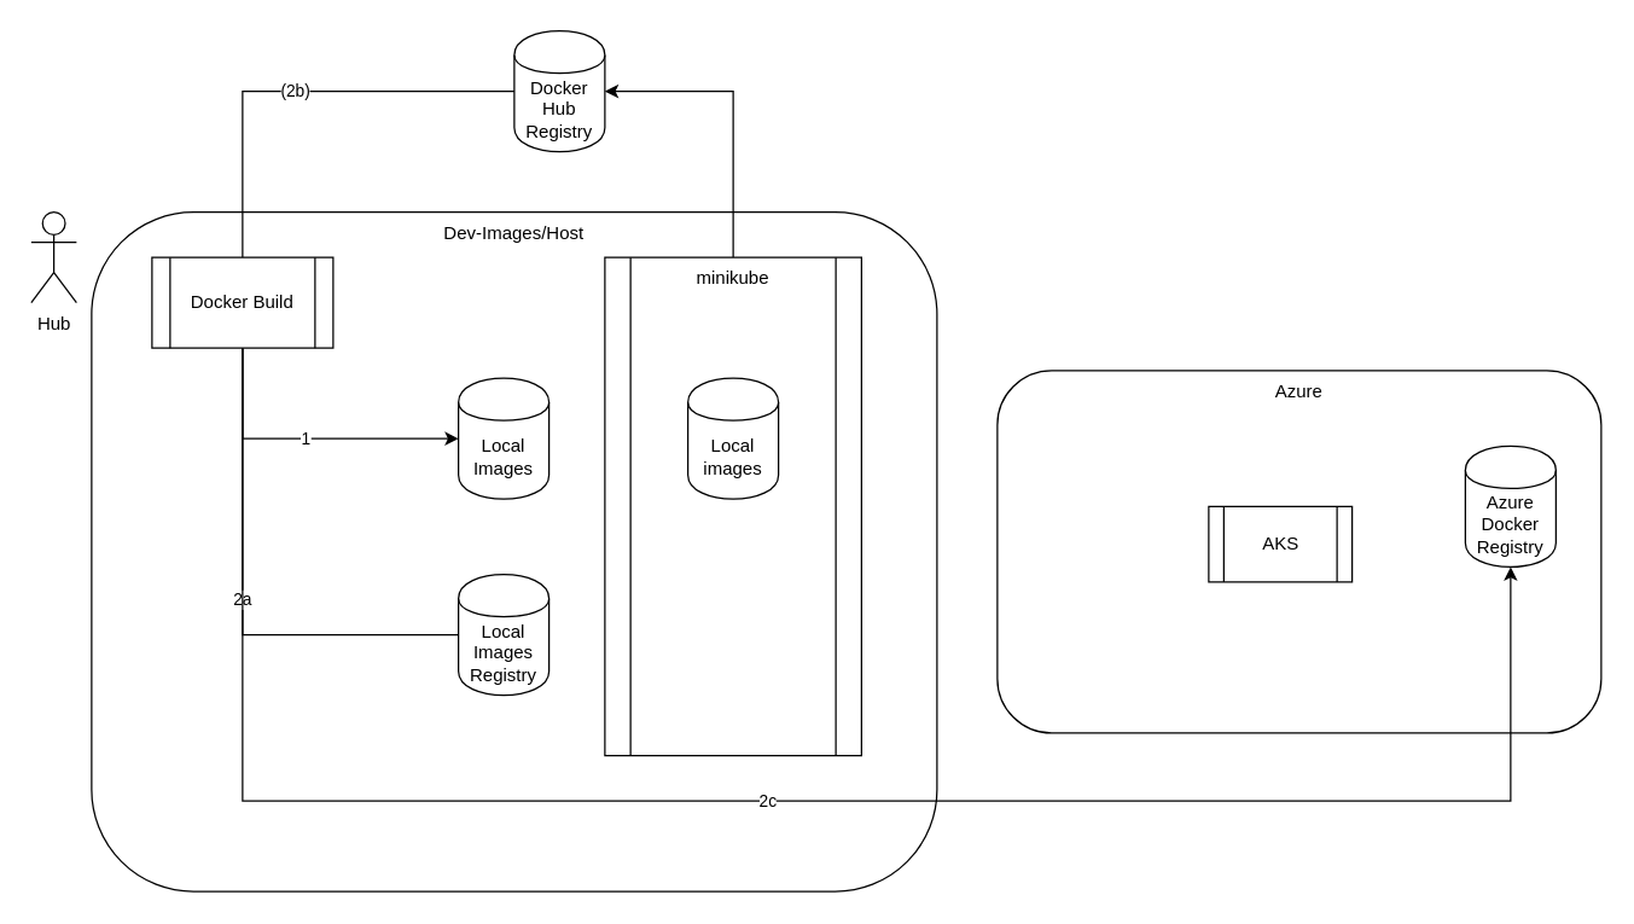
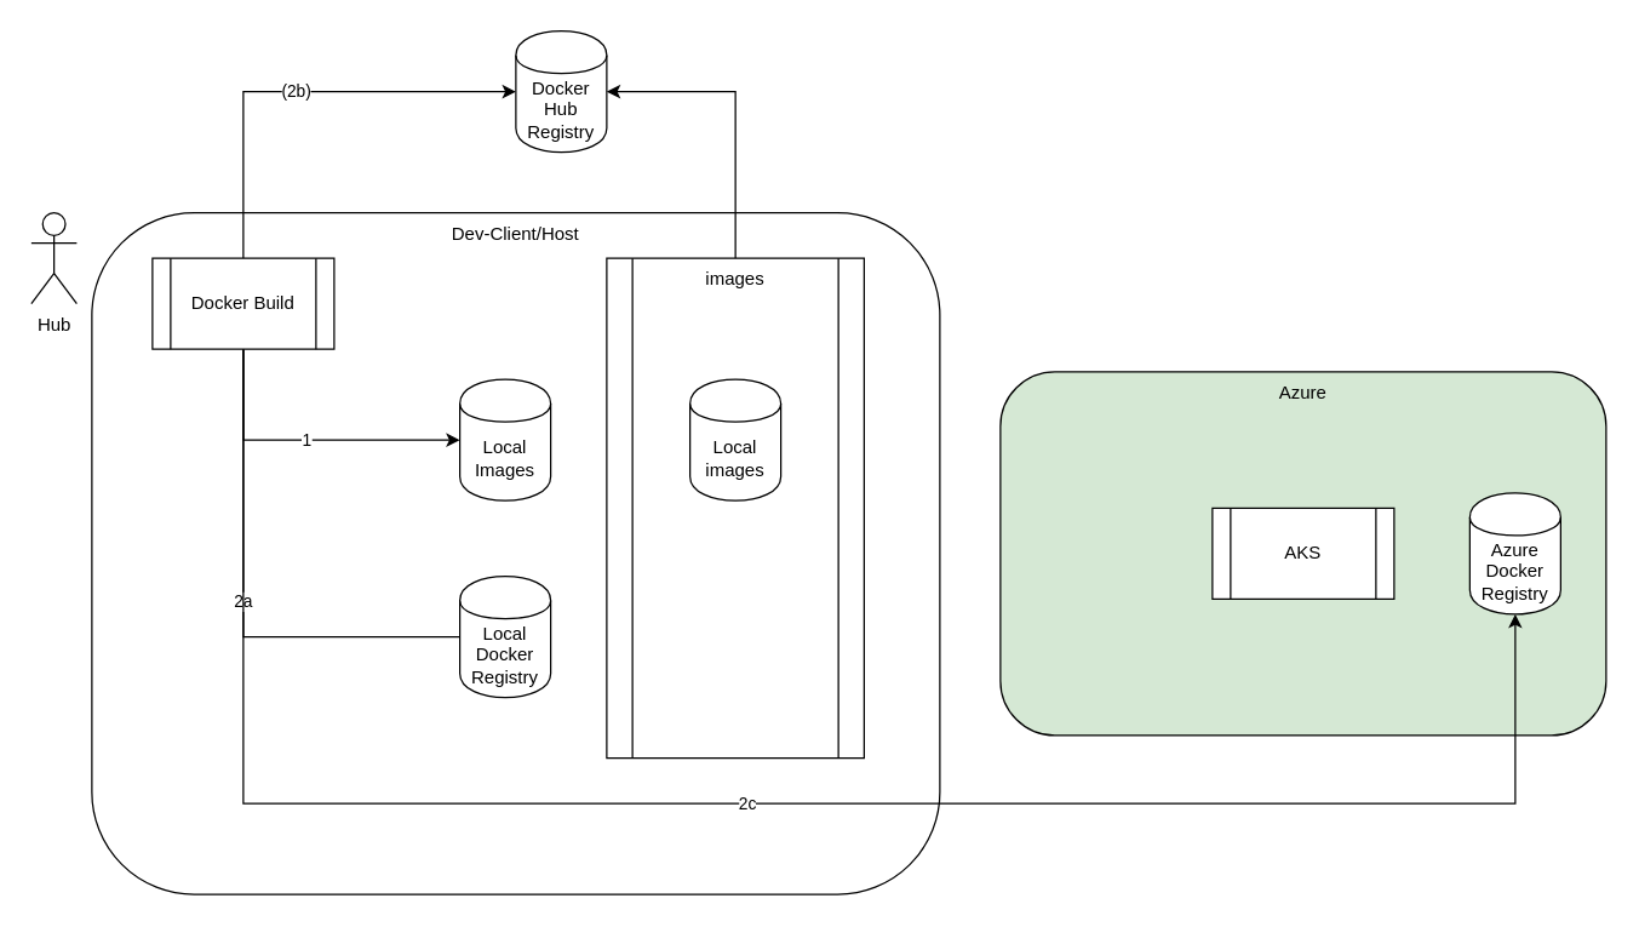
  <mxCell id="0" />
  <mxCell id="1" parent="0" />
- <mxCell id="2" value="Azure" style="rounded=1;whiteSpace=wrap;html=1;verticalAlign=top;" vertex="1" parent="1"><mxGeometry x="660" y="245" width="400" height="240" as="geometry" /></mxCell>
- <mxCell id="3" value="Dev-Images/Host" style="rounded=1;whiteSpace=wrap;html=1;labelPosition=center;verticalLabelPosition=middle;align=center;verticalAlign=top;" vertex="1" parent="1"><mxGeometry x="60" y="140" width="560" height="450" as="geometry" /></mxCell>
+ <mxCell id="2" value="Azure" style="rounded=1;whiteSpace=wrap;html=1;verticalAlign=top;fillColor=#d5e8d4;" vertex="1" parent="1"><mxGeometry x="660" y="245" width="400" height="240" as="geometry" /></mxCell>
+ <mxCell id="3" value="Dev-Client/Host" style="rounded=1;whiteSpace=wrap;html=1;labelPosition=center;verticalLabelPosition=middle;align=center;verticalAlign=top;" vertex="1" parent="1"><mxGeometry x="60" y="140" width="560" height="450" as="geometry" /></mxCell>
  <mxCell id="4" value="Docker Hub Registry" style="shape=cylinder;whiteSpace=wrap;html=1;boundedLbl=1;backgroundOutline=1;" vertex="1" parent="1"><mxGeometry x="340" y="20" width="60" height="80" as="geometry" /></mxCell>
  <mxCell id="5" style="edgeStyle=orthogonalEdgeStyle;rounded=0;orthogonalLoop=1;jettySize=auto;html=1;exitX=0.5;exitY=0;exitDx=0;exitDy=0;entryX=1;entryY=0.5;entryDx=0;entryDy=0;" edge="1" parent="1" source="6" target="4"><mxGeometry relative="1" as="geometry" /></mxCell>
- <mxCell id="6" value="minikube" style="shape=process;whiteSpace=wrap;html=1;backgroundOutline=1;verticalAlign=top;" vertex="1" parent="1"><mxGeometry x="400" y="170" width="170" height="330" as="geometry" /></mxCell>
+ <mxCell id="6" value="images" style="shape=process;whiteSpace=wrap;html=1;backgroundOutline=1;verticalAlign=top;" vertex="1" parent="1"><mxGeometry x="400" y="170" width="170" height="330" as="geometry" /></mxCell>
  <mxCell id="7" value="Hub" style="shape=umlActor;verticalLabelPosition=bottom;labelBackgroundColor=#ffffff;verticalAlign=top;html=1;outlineConnect=0;" vertex="1" parent="1"><mxGeometry x="20" y="140" width="30" height="60" as="geometry" /></mxCell>
  <mxCell id="8" value="1" style="edgeStyle=orthogonalEdgeStyle;rounded=0;orthogonalLoop=1;jettySize=auto;html=1;exitX=0.5;exitY=1;exitDx=0;exitDy=0;entryX=0;entryY=0.5;entryDx=0;entryDy=0;" edge="1" parent="1" source="12" target="13"><mxGeometry relative="1" as="geometry" /></mxCell>
  <mxCell id="9" value="2a" style="edgeStyle=orthogonalEdgeStyle;rounded=0;orthogonalLoop=1;jettySize=auto;html=1;exitX=0.5;exitY=1;exitDx=0;exitDy=0;entryX=0;entryY=0.5;entryDx=0;entryDy=0;endArrow=none;" edge="1" parent="1" source="12" target="14"><mxGeometry relative="1" as="geometry" /></mxCell>
- <mxCell id="10" value="(2b)" style="edgeStyle=orthogonalEdgeStyle;rounded=0;orthogonalLoop=1;jettySize=auto;html=1;exitX=0.5;exitY=0;exitDx=0;exitDy=0;entryX=0;entryY=0.5;entryDx=0;entryDy=0;endArrow=none;" edge="1" parent="1" source="12" target="4"><mxGeometry relative="1" as="geometry" /></mxCell>
+ <mxCell id="10" value="(2b)" style="edgeStyle=orthogonalEdgeStyle;rounded=0;orthogonalLoop=1;jettySize=auto;html=1;exitX=0.5;exitY=0;exitDx=0;exitDy=0;entryX=0;entryY=0.5;entryDx=0;entryDy=0;" edge="1" parent="1" source="12" target="4"><mxGeometry relative="1" as="geometry" /></mxCell>
  <mxCell id="11" value="2c" style="edgeStyle=orthogonalEdgeStyle;rounded=0;orthogonalLoop=1;jettySize=auto;html=1;exitX=0.5;exitY=1;exitDx=0;exitDy=0;entryX=0.5;entryY=1;entryDx=0;entryDy=0;" edge="1" parent="1" source="12" target="16"><mxGeometry relative="1" as="geometry"><Array as="points"><mxPoint x="160" y="530" /><mxPoint x="1000" y="530" /></Array></mxGeometry></mxCell>
  <mxCell id="12" value="Docker Build&lt;br&gt;" style="shape=process;whiteSpace=wrap;html=1;backgroundOutline=1;" vertex="1" parent="1"><mxGeometry x="100" y="170" width="120" height="60" as="geometry" /></mxCell>
  <mxCell id="13" value="Local Images" style="shape=cylinder;whiteSpace=wrap;html=1;boundedLbl=1;backgroundOutline=1;" vertex="1" parent="1"><mxGeometry x="303" y="250" width="60" height="80" as="geometry" /></mxCell>
- <mxCell id="14" value="Local Images Registry" style="shape=cylinder;whiteSpace=wrap;html=1;boundedLbl=1;backgroundOutline=1;" vertex="1" parent="1"><mxGeometry x="303" y="380" width="60" height="80" as="geometry" /></mxCell>
- <mxCell id="15" value="AKS" style="shape=process;whiteSpace=wrap;html=1;backgroundOutline=1;" vertex="1" parent="1"><mxGeometry x="800" y="335" width="95" height="50" as="geometry" /></mxCell>
- <mxCell id="16" value="Azure Docker Registry" style="shape=cylinder;whiteSpace=wrap;html=1;boundedLbl=1;backgroundOutline=1;" vertex="1" parent="1"><mxGeometry x="970" y="295" width="60" height="80" as="geometry" /></mxCell>
+ <mxCell id="14" value="Local Docker Registry" style="shape=cylinder;whiteSpace=wrap;html=1;boundedLbl=1;backgroundOutline=1;" vertex="1" parent="1"><mxGeometry x="303" y="380" width="60" height="80" as="geometry" /></mxCell>
+ <mxCell id="15" value="AKS" style="shape=process;whiteSpace=wrap;html=1;backgroundOutline=1;" vertex="1" parent="1"><mxGeometry x="800" y="335" width="120" height="60" as="geometry" /></mxCell>
+ <mxCell id="16" value="Azure Docker Registry" style="shape=cylinder;whiteSpace=wrap;html=1;boundedLbl=1;backgroundOutline=1;" vertex="1" parent="1"><mxGeometry x="970" y="325" width="60" height="80" as="geometry" /></mxCell>
  <mxCell id="17" value="Local images" style="shape=cylinder;whiteSpace=wrap;html=1;boundedLbl=1;backgroundOutline=1;" vertex="1" parent="1"><mxGeometry x="455" y="250" width="60" height="80" as="geometry" /></mxCell>
